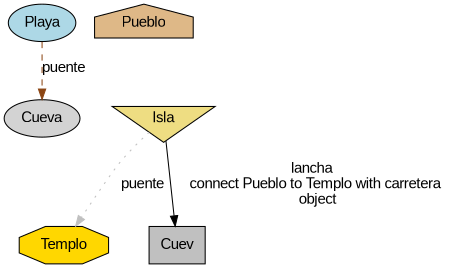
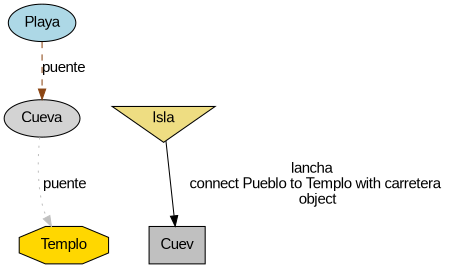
  digraph {
    fontname=Arial
    splines=true
    node [fontname=Arial style=filled]
    edge [fontname=Arial]
    n1 [fillcolor=lightblue label=Playa shape=ellipse]
    Cueva
    n3 [fillcolor=gold label=Templo shape=octagon]
    n4 [fillcolor=gray label=Cuev shape=box]
    n5 [fillcolor=lightgoldenrod label=Isla shape=invtriangle]
-   n6 [fillcolor=burlywood label=Pueblo shape=house]
    n1 -> Cueva [color=saddlebrown label=puente style=dashed]
-   n5 -> n3 [color=gray label=puente style=dotted]
+   Cueva -> n3 [color=gray label=puente style=dotted]
    n5 -> n4 [color=black label="lancha\n    connect Pueblo to Templo with carretera  \n    object " style=solid]
  }
